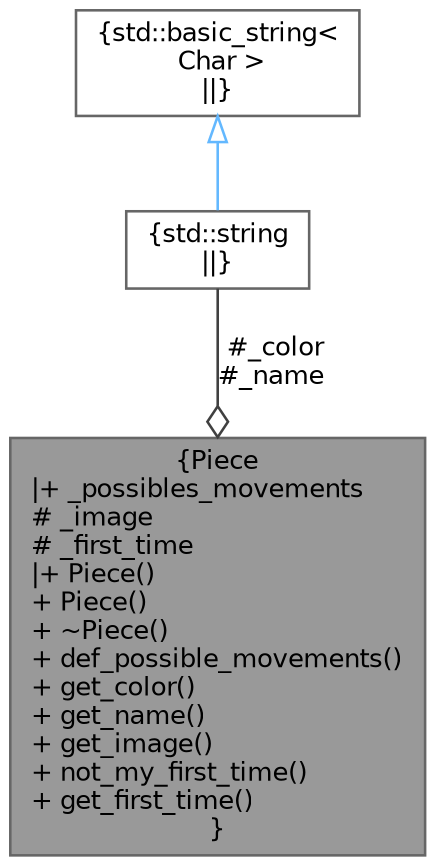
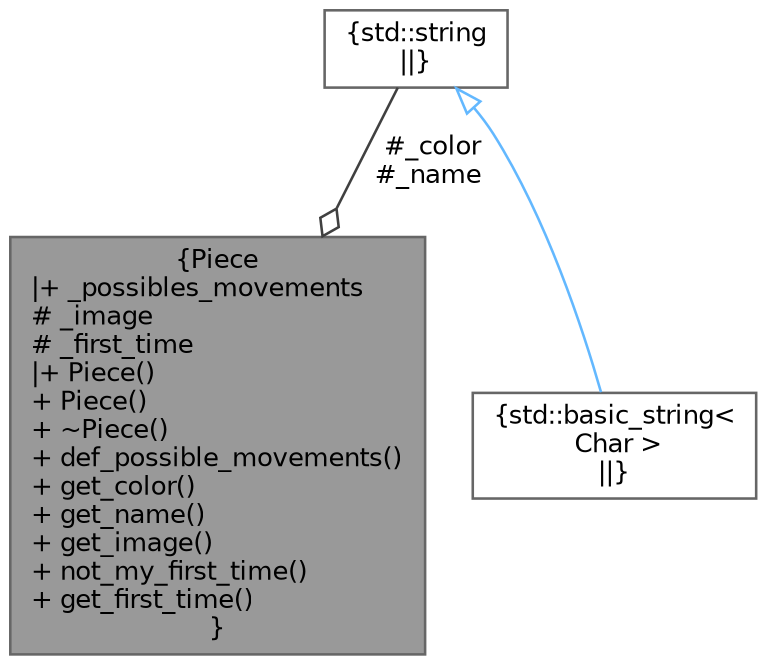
  digraph {
    node [color=gray40 fillcolor=white fontname=Helvetica fontsize=10 shape=box style=filled]
    edge [fontname=Helvetica fontsize=10 labelfontname=Helvetica labelfontsize=10 style=solid]
    n1 [fillcolor=grey60 fontcolor=black height=0.2 label="{Piece\n|+ _possibles_movements\l# _image\l# _first_time\l|+ Piece()\l+ Piece()\l+ ~Piece()\l+ def_possible_movements()\l+ get_color()\l+ get_name()\l+ get_image()\l+ not_my_first_time()\l+ get_first_time()\l}" width=0.4]
    n2 [height=0.2 label="{std::string\n||}" width=0.4]
    n3 [height=0.2 label="{std::basic_string\<\l Char \>\n||}" width=0.4]
    n2 -> n1 [arrowhead=odiamond color=grey25 label=" #_color\n#_name"]
-   n3 -> n2 [arrowtail=onormal color=steelblue1 dir=back]
+   n2 -> n3 [arrowtail=onormal color=steelblue1 dir=back]
  }
